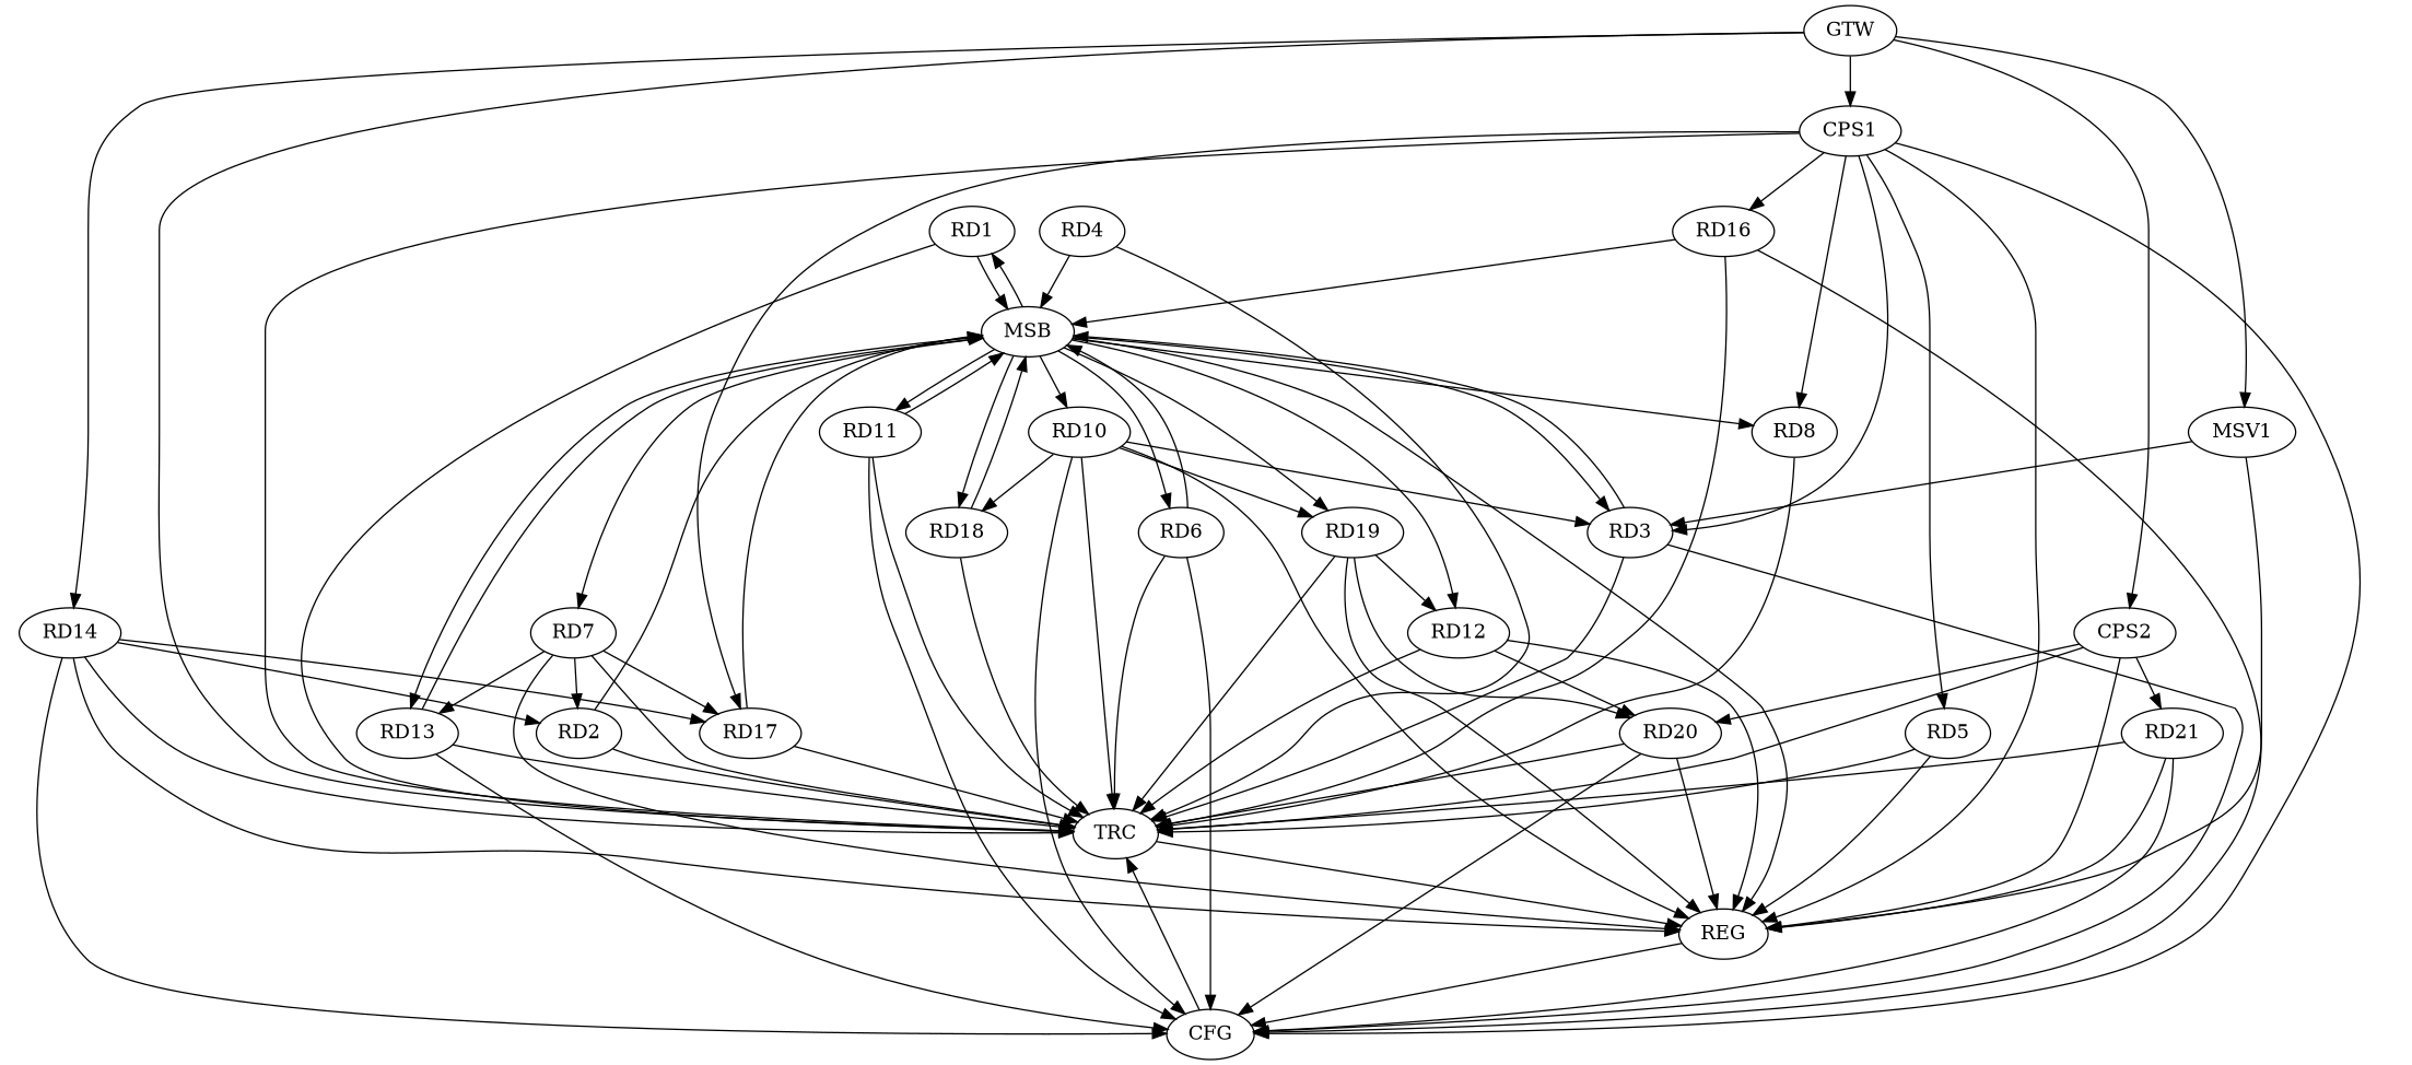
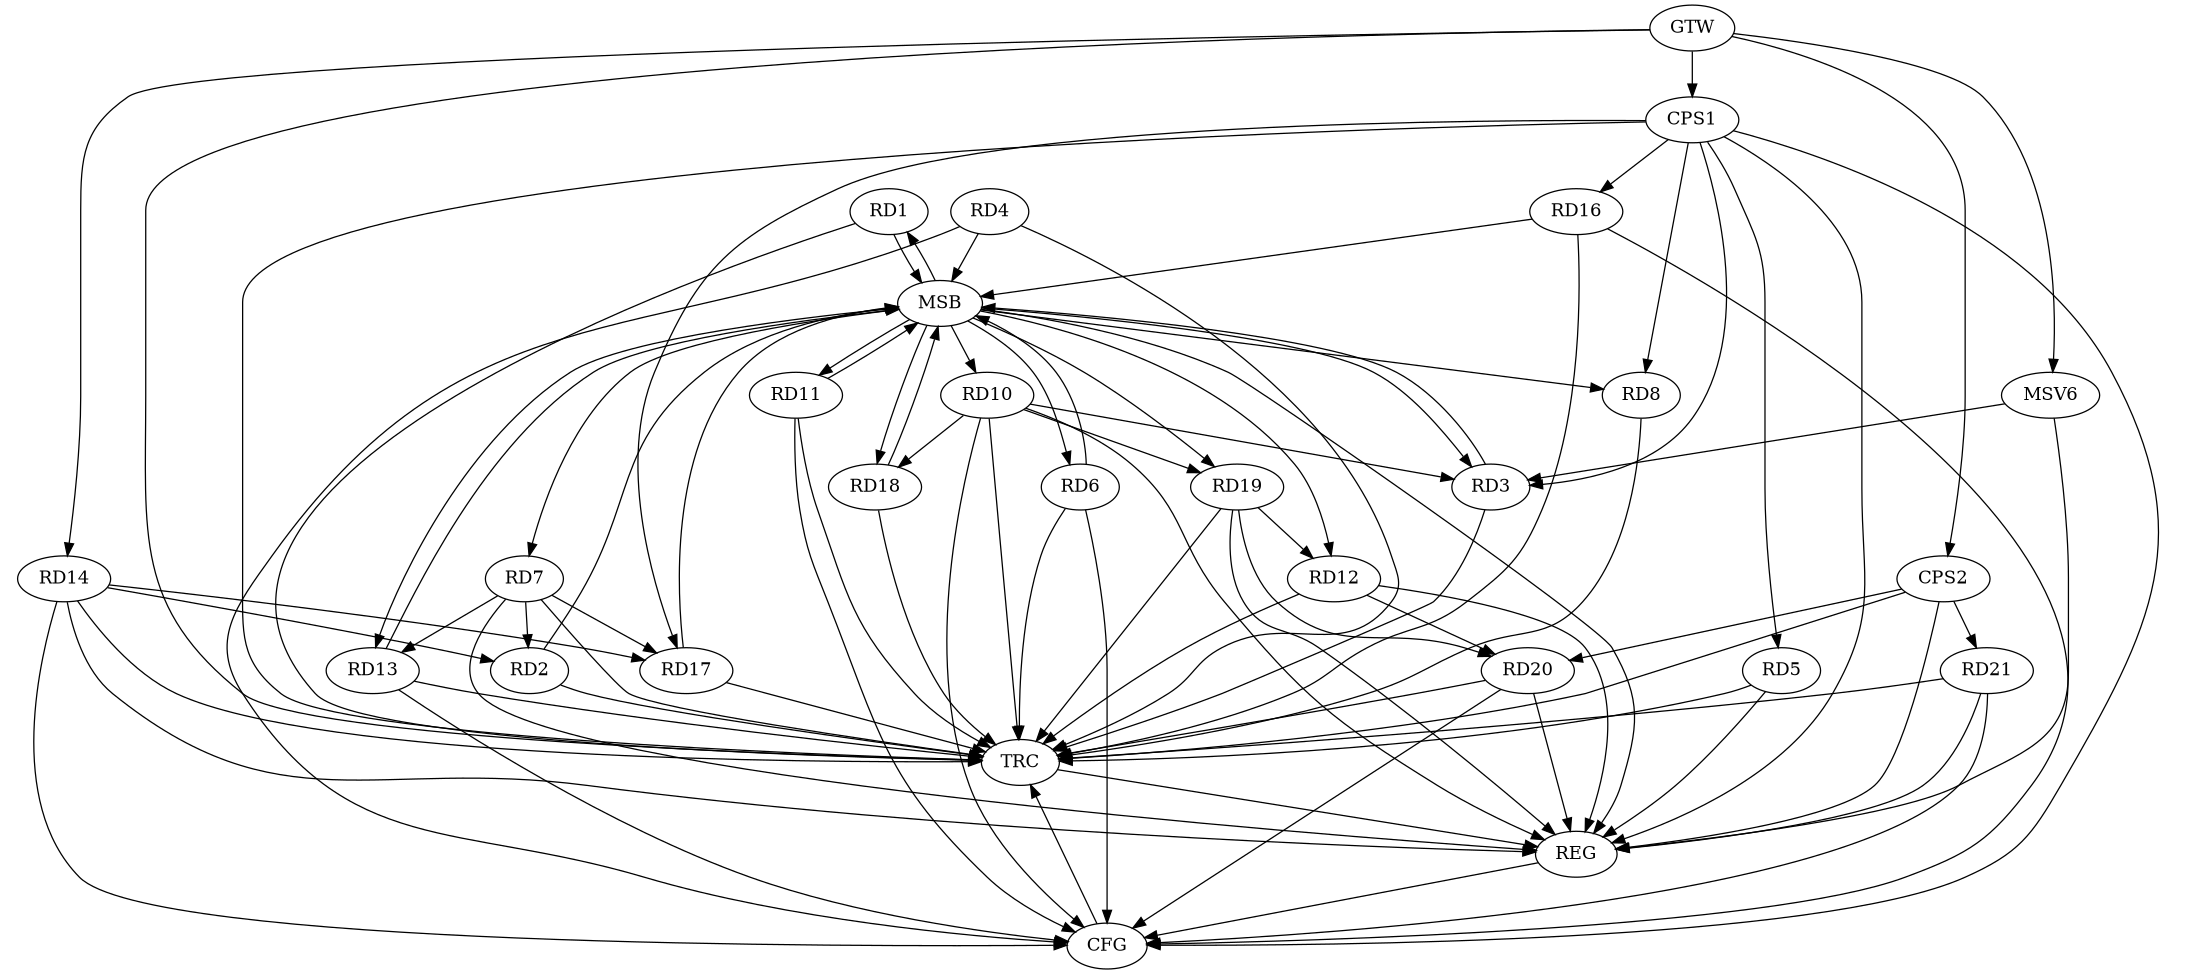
  strict digraph {
    n1 [label=RD1]
    n2 [label=MSB]
    n3 [label=TRC]
    n4 [label=RD3]
    n5 [label=REG]
    n6 [label=RD6]
    n7 [label=RD7]
    n8 [label=RD13]
    n9 [label=RD8]
    n10 [label=RD10]
    n11 [label=RD18]
    n12 [label=RD19]
    n13 [label=RD11]
    n14 [label=RD12]
    n15 [label=RD2]
    n16 [label=RD4]
    n17 [label=CFG]
    n18 [label=RD5]
    n19 [label=RD17]
    n20 [label=RD20]
    n21 [label=RD14]
    n22 [label=RD16]
    n23 [label=RD21]
    n24 [label=CPS1]
    n25 [label=CPS2]
    n26 [label=GTW]
-   n27 [label=MSV1]
+   n27 [label=MSV6]
    n1 -> n2
    n1 -> n3
    n2 -> n1
    n2 -> n4
    n2 -> n5
    n2 -> n6
    n2 -> n7
    n2 -> n8
    n2 -> n9
    n2 -> n10
    n2 -> n11
    n2 -> n12
    n2 -> n13
    n2 -> n14
    n3 -> n5
    n4 -> n2
    n4 -> n3
    n5 -> n17
    n6 -> n2
    n6 -> n3
    n6 -> n17
    n7 -> n3
    n7 -> n5
    n7 -> n8
    n7 -> n15
    n7 -> n19
    n8 -> n2
    n8 -> n3
    n8 -> n17
    n9 -> n3
    n10 -> n3
    n10 -> n4
    n10 -> n5
    n10 -> n11
    n10 -> n12
    n10 -> n17
    n11 -> n2
    n11 -> n3
    n12 -> n3
    n12 -> n5
    n12 -> n14
    n12 -> n20
    n13 -> n2
    n13 -> n3
    n13 -> n17
    n14 -> n3
    n14 -> n5
    n14 -> n20
    n15 -> n2
    n15 -> n3
    n16 -> n2
    n16 -> n3
-   n4 -> n17
+   n16 -> n17
    n17 -> n3
    n18 -> n3
    n18 -> n5
    n19 -> n2
    n19 -> n3
    n20 -> n3
    n20 -> n5
    n20 -> n17
    n21 -> n3
    n21 -> n5
    n21 -> n15
    n21 -> n17
    n21 -> n19
    n22 -> n2
    n22 -> n3
    n22 -> n17
    n23 -> n3
    n23 -> n5
    n23 -> n17
    n24 -> n3
    n24 -> n4
    n24 -> n5
    n24 -> n9
    n24 -> n17
    n24 -> n18
    n24 -> n19
    n24 -> n22
    n25 -> n3
    n25 -> n5
    n25 -> n20
    n25 -> n23
    n26 -> n3
    n26 -> n21
    n26 -> n24
    n26 -> n25
    n26 -> n27
    n27 -> n4
    n27 -> n5
  }
